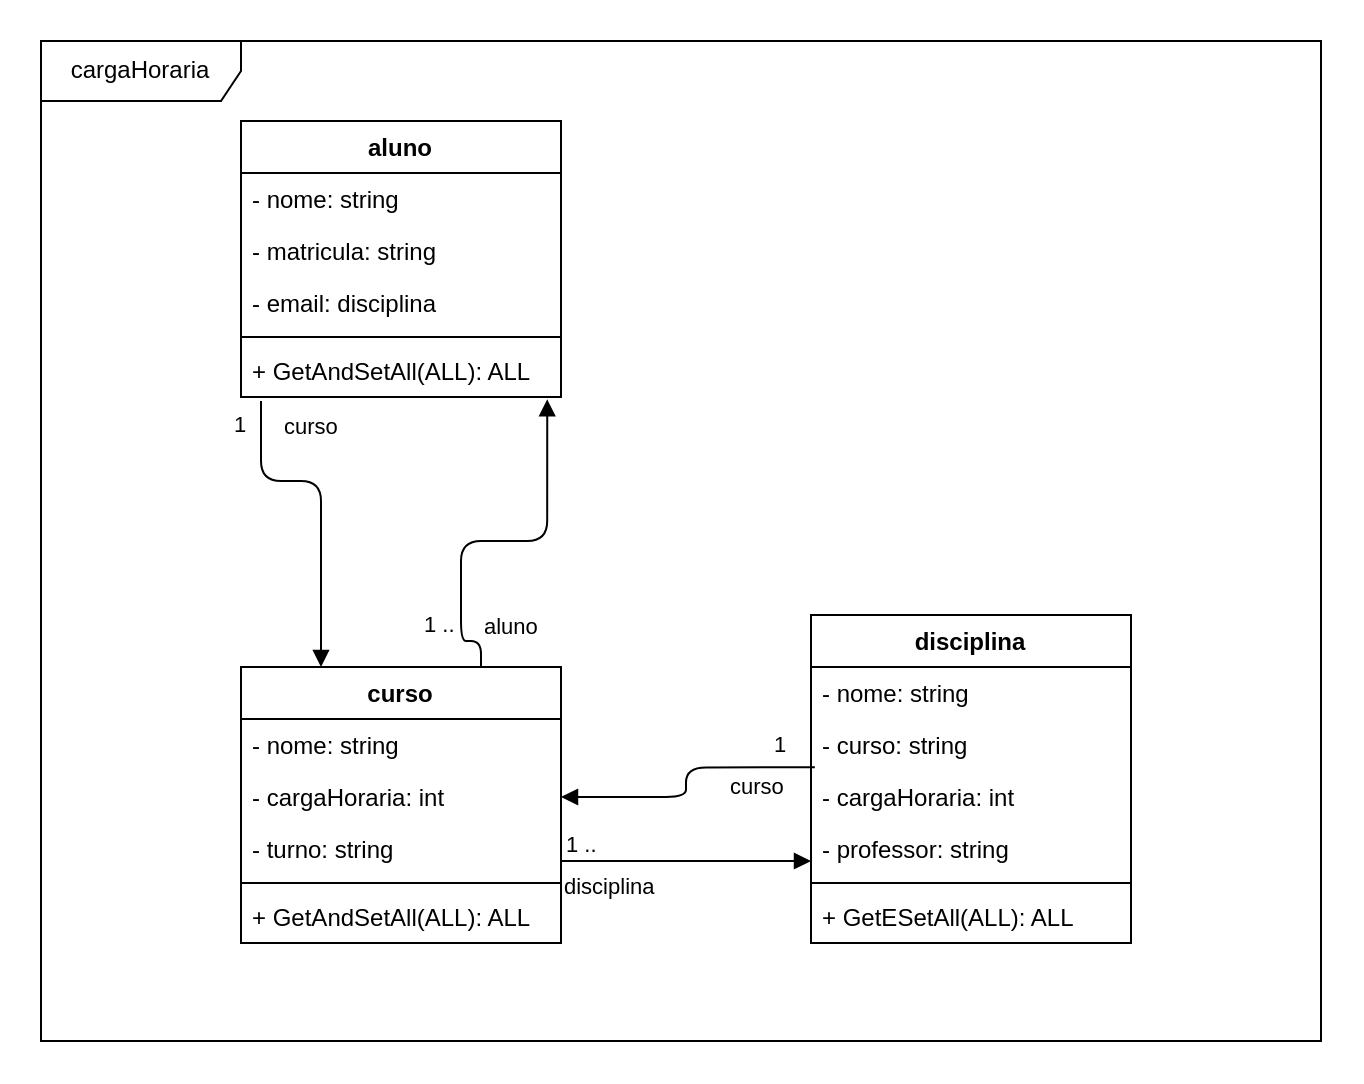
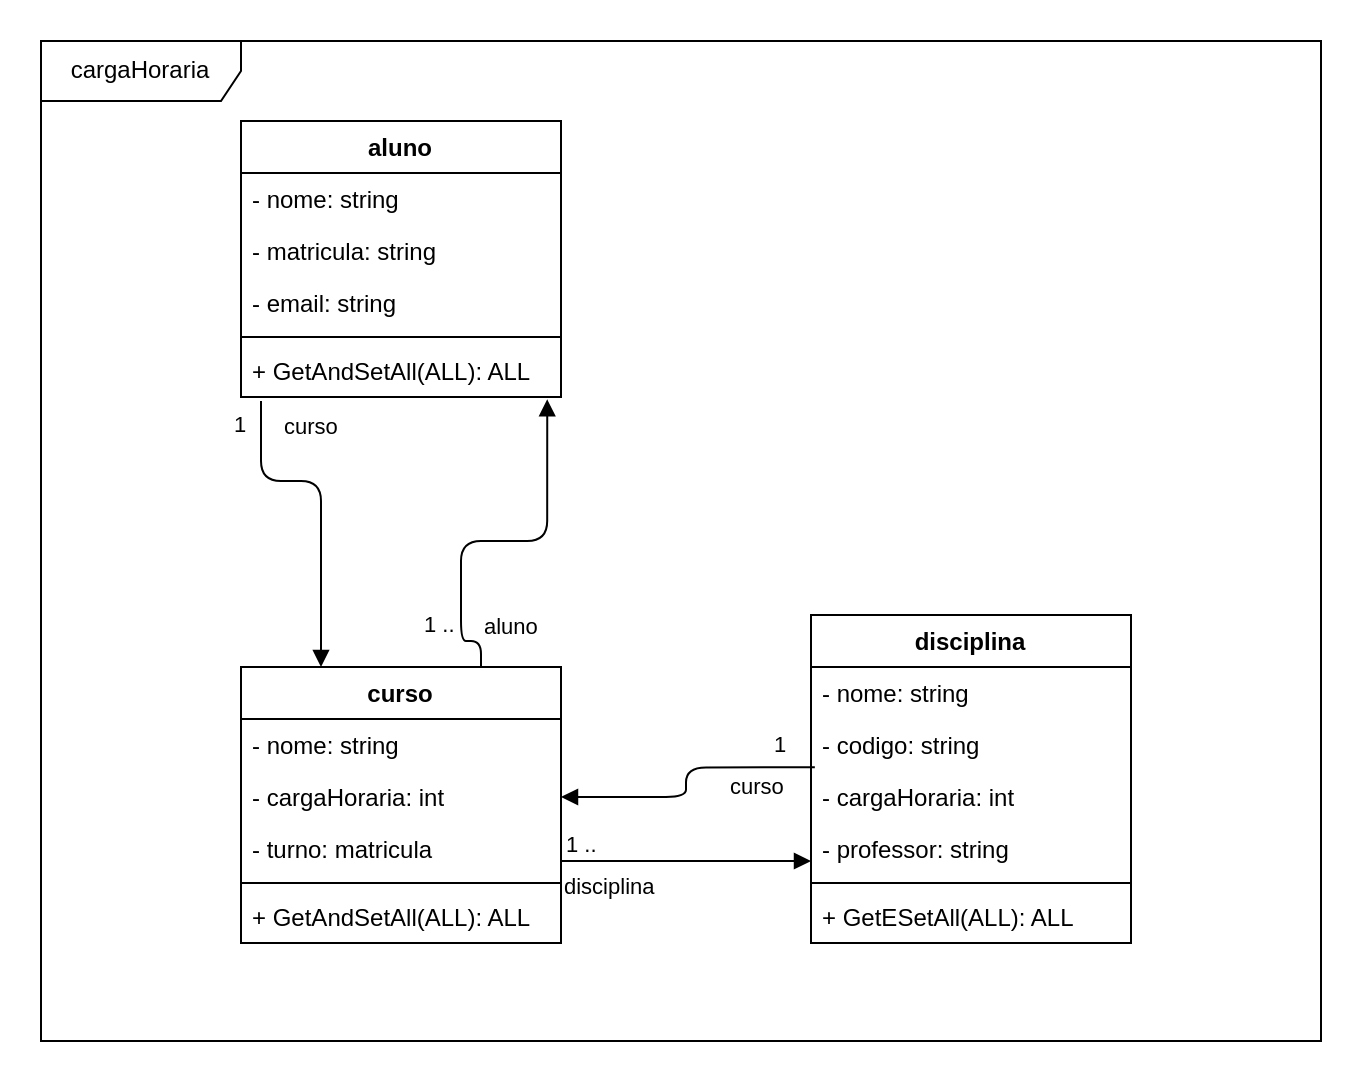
  <mxCell id="0" />
  <mxCell id="1" parent="0" />
  <mxCell id="2" value="cargaHoraria" style="shape=umlFrame;whiteSpace=wrap;html=1;width=100;height=30;" parent="1" vertex="1"><mxGeometry x="20" y="20" width="640" height="500" as="geometry" /></mxCell>
  <mxCell id="3" value="aluno" style="swimlane;fontStyle=1;align=center;verticalAlign=top;childLayout=stackLayout;horizontal=1;startSize=26;horizontalStack=0;resizeParent=1;resizeParentMax=0;resizeLast=0;collapsible=1;marginBottom=0;" parent="1" vertex="1"><mxGeometry x="120" y="60" width="160" height="138" as="geometry" /></mxCell>
  <mxCell id="4" value="- nome: string" style="text;strokeColor=none;fillColor=none;align=left;verticalAlign=top;spacingLeft=4;spacingRight=4;overflow=hidden;rotatable=0;points=[[0,0.5],[1,0.5]];portConstraint=eastwest;" parent="3" vertex="1"><mxGeometry y="26" width="160" height="26" as="geometry" /></mxCell>
  <mxCell id="5" value="- matricula: string" style="text;strokeColor=none;fillColor=none;align=left;verticalAlign=top;spacingLeft=4;spacingRight=4;overflow=hidden;rotatable=0;points=[[0,0.5],[1,0.5]];portConstraint=eastwest;" parent="3" vertex="1"><mxGeometry y="52" width="160" height="26" as="geometry" /></mxCell>
- <mxCell id="6" value="- email: disciplina" style="text;strokeColor=none;fillColor=none;align=left;verticalAlign=top;spacingLeft=4;spacingRight=4;overflow=hidden;rotatable=0;points=[[0,0.5],[1,0.5]];portConstraint=eastwest;" parent="3" vertex="1"><mxGeometry y="78" width="160" height="26" as="geometry" /></mxCell>
+ <mxCell id="6" value="- email: string" style="text;strokeColor=none;fillColor=none;align=left;verticalAlign=top;spacingLeft=4;spacingRight=4;overflow=hidden;rotatable=0;points=[[0,0.5],[1,0.5]];portConstraint=eastwest;" parent="3" vertex="1"><mxGeometry y="78" width="160" height="26" as="geometry" /></mxCell>
  <mxCell id="7" value="" style="line;strokeWidth=1;fillColor=none;align=left;verticalAlign=middle;spacingTop=-1;spacingLeft=3;spacingRight=3;rotatable=0;labelPosition=right;points=[];portConstraint=eastwest;strokeColor=inherit;" parent="3" vertex="1"><mxGeometry y="104" width="160" height="8" as="geometry" /></mxCell>
  <mxCell id="8" value="+ GetAndSetAll(ALL): ALL" style="text;strokeColor=none;fillColor=none;align=left;verticalAlign=top;spacingLeft=4;spacingRight=4;overflow=hidden;rotatable=0;points=[[0,0.5],[1,0.5]];portConstraint=eastwest;" parent="3" vertex="1"><mxGeometry y="112" width="160" height="26" as="geometry" /></mxCell>
  <mxCell id="9" value="disciplina" style="swimlane;fontStyle=1;align=center;verticalAlign=top;childLayout=stackLayout;horizontal=1;startSize=26;horizontalStack=0;resizeParent=1;resizeParentMax=0;resizeLast=0;collapsible=1;marginBottom=0;" parent="1" vertex="1"><mxGeometry x="405" y="307" width="160" height="164" as="geometry" /></mxCell>
  <mxCell id="10" value="- nome: string" style="text;strokeColor=none;fillColor=none;align=left;verticalAlign=top;spacingLeft=4;spacingRight=4;overflow=hidden;rotatable=0;points=[[0,0.5],[1,0.5]];portConstraint=eastwest;" parent="9" vertex="1"><mxGeometry y="26" width="160" height="26" as="geometry" /></mxCell>
- <mxCell id="11" value="- curso: string" style="text;strokeColor=none;fillColor=none;align=left;verticalAlign=top;spacingLeft=4;spacingRight=4;overflow=hidden;rotatable=0;points=[[0,0.5],[1,0.5]];portConstraint=eastwest;" parent="9" vertex="1"><mxGeometry y="52" width="160" height="26" as="geometry" /></mxCell>
+ <mxCell id="11" value="- codigo: string" style="text;strokeColor=none;fillColor=none;align=left;verticalAlign=top;spacingLeft=4;spacingRight=4;overflow=hidden;rotatable=0;points=[[0,0.5],[1,0.5]];portConstraint=eastwest;" parent="9" vertex="1"><mxGeometry y="52" width="160" height="26" as="geometry" /></mxCell>
  <mxCell id="12" value="- cargaHoraria: int" style="text;strokeColor=none;fillColor=none;align=left;verticalAlign=top;spacingLeft=4;spacingRight=4;overflow=hidden;rotatable=0;points=[[0,0.5],[1,0.5]];portConstraint=eastwest;" parent="9" vertex="1"><mxGeometry y="78" width="160" height="26" as="geometry" /></mxCell>
  <mxCell id="13" value="- professor: string" style="text;strokeColor=none;fillColor=none;align=left;verticalAlign=top;spacingLeft=4;spacingRight=4;overflow=hidden;rotatable=0;points=[[0,0.5],[1,0.5]];portConstraint=eastwest;" parent="9" vertex="1"><mxGeometry y="104" width="160" height="26" as="geometry" /></mxCell>
  <mxCell id="14" value="" style="line;strokeWidth=1;fillColor=none;align=left;verticalAlign=middle;spacingTop=-1;spacingLeft=3;spacingRight=3;rotatable=0;labelPosition=right;points=[];portConstraint=eastwest;strokeColor=inherit;" parent="9" vertex="1"><mxGeometry y="130" width="160" height="8" as="geometry" /></mxCell>
  <mxCell id="15" value="+ GetESetAll(ALL): ALL" style="text;strokeColor=none;fillColor=none;align=left;verticalAlign=top;spacingLeft=4;spacingRight=4;overflow=hidden;rotatable=0;points=[[0,0.5],[1,0.5]];portConstraint=eastwest;" parent="9" vertex="1"><mxGeometry y="138" width="160" height="26" as="geometry" /></mxCell>
  <mxCell id="16" value="curso" style="swimlane;fontStyle=1;align=center;verticalAlign=top;childLayout=stackLayout;horizontal=1;startSize=26;horizontalStack=0;resizeParent=1;resizeParentMax=0;resizeLast=0;collapsible=1;marginBottom=0;" parent="1" vertex="1"><mxGeometry x="120" y="333" width="160" height="138" as="geometry" /></mxCell>
  <mxCell id="17" value="- nome: string" style="text;strokeColor=none;fillColor=none;align=left;verticalAlign=top;spacingLeft=4;spacingRight=4;overflow=hidden;rotatable=0;points=[[0,0.5],[1,0.5]];portConstraint=eastwest;" parent="16" vertex="1"><mxGeometry y="26" width="160" height="26" as="geometry" /></mxCell>
  <mxCell id="18" value="- cargaHoraria: int" style="text;strokeColor=none;fillColor=none;align=left;verticalAlign=top;spacingLeft=4;spacingRight=4;overflow=hidden;rotatable=0;points=[[0,0.5],[1,0.5]];portConstraint=eastwest;" parent="16" vertex="1"><mxGeometry y="52" width="160" height="26" as="geometry" /></mxCell>
- <mxCell id="19" value="- turno: string" style="text;strokeColor=none;fillColor=none;align=left;verticalAlign=top;spacingLeft=4;spacingRight=4;overflow=hidden;rotatable=0;points=[[0,0.5],[1,0.5]];portConstraint=eastwest;" parent="16" vertex="1"><mxGeometry y="78" width="160" height="26" as="geometry" /></mxCell>
+ <mxCell id="19" value="- turno: matricula" style="text;strokeColor=none;fillColor=none;align=left;verticalAlign=top;spacingLeft=4;spacingRight=4;overflow=hidden;rotatable=0;points=[[0,0.5],[1,0.5]];portConstraint=eastwest;" parent="16" vertex="1"><mxGeometry y="78" width="160" height="26" as="geometry" /></mxCell>
  <mxCell id="20" value="" style="line;strokeWidth=1;fillColor=none;align=left;verticalAlign=middle;spacingTop=-1;spacingLeft=3;spacingRight=3;rotatable=0;labelPosition=right;points=[];portConstraint=eastwest;strokeColor=inherit;" parent="16" vertex="1"><mxGeometry y="104" width="160" height="8" as="geometry" /></mxCell>
  <mxCell id="21" value="+ GetAndSetAll(ALL): ALL" style="text;strokeColor=none;fillColor=none;align=left;verticalAlign=top;spacingLeft=4;spacingRight=4;overflow=hidden;rotatable=0;points=[[0,0.5],[1,0.5]];portConstraint=eastwest;" parent="16" vertex="1"><mxGeometry y="112" width="160" height="26" as="geometry" /></mxCell>
  <mxCell id="22" value="disciplina" style="endArrow=block;endFill=1;html=1;edgeStyle=orthogonalEdgeStyle;align=left;verticalAlign=top;exitX=1;exitY=0.731;exitDx=0;exitDy=0;exitPerimeter=0;" parent="1" source="19" edge="1"><mxGeometry x="-1" relative="1" as="geometry"><mxPoint x="300" y="430" as="sourcePoint" /><mxPoint x="405" y="430" as="targetPoint" /></mxGeometry></mxCell>
  <mxCell id="23" value="1 .." style="edgeLabel;resizable=0;html=1;align=left;verticalAlign=bottom;" parent="22" connectable="0" vertex="1"><mxGeometry x="-1" relative="1" as="geometry"><mxPoint x="1" as="offset" /></mxGeometry></mxCell>
  <mxCell id="24" value="curso" style="endArrow=block;endFill=1;html=1;edgeStyle=orthogonalEdgeStyle;align=left;verticalAlign=top;entryX=1;entryY=0.5;entryDx=0;entryDy=0;exitX=0.012;exitY=-0.071;exitDx=0;exitDy=0;exitPerimeter=0;" parent="1" source="12" target="18" edge="1"><mxGeometry x="-0.373" y="-3" relative="1" as="geometry"><mxPoint x="375" y="385" as="sourcePoint" /><mxPoint x="655" y="410" as="targetPoint" /><mxPoint as="offset" /></mxGeometry></mxCell>
  <mxCell id="25" value="1" style="edgeLabel;resizable=0;html=1;align=left;verticalAlign=bottom;" parent="24" connectable="0" vertex="1"><mxGeometry x="-1" relative="1" as="geometry"><mxPoint x="-22" y="-3" as="offset" /></mxGeometry></mxCell>
  <mxCell id="26" value="aluno" style="endArrow=block;endFill=1;html=1;edgeStyle=orthogonalEdgeStyle;align=left;verticalAlign=top;entryX=0.957;entryY=1.045;entryDx=0;entryDy=0;entryPerimeter=0;exitX=0.75;exitY=0;exitDx=0;exitDy=0;" parent="1" source="16" target="8" edge="1"><mxGeometry x="-0.54" y="-10" relative="1" as="geometry"><mxPoint x="220" y="300" as="sourcePoint" /><mxPoint x="390" y="307" as="targetPoint" /><Array as="points"><mxPoint x="230" y="320" /><mxPoint x="230" y="270" /><mxPoint x="273" y="270" /></Array><mxPoint as="offset" /></mxGeometry></mxCell>
  <mxCell id="27" value="1 .." style="edgeLabel;resizable=0;html=1;align=left;verticalAlign=bottom;" parent="26" connectable="0" vertex="1"><mxGeometry x="-1" relative="1" as="geometry"><mxPoint x="-30" y="-13" as="offset" /></mxGeometry></mxCell>
  <mxCell id="28" value="curso" style="endArrow=block;endFill=1;html=1;edgeStyle=orthogonalEdgeStyle;align=left;verticalAlign=top;entryX=0.25;entryY=0;entryDx=0;entryDy=0;" parent="1" target="16" edge="1"><mxGeometry x="-1" y="10" relative="1" as="geometry"><mxPoint x="130" y="200" as="sourcePoint" /><mxPoint x="320" y="168.5" as="targetPoint" /><Array as="points"><mxPoint x="130" y="240" /><mxPoint x="160" y="240" /><mxPoint x="160" y="320" /></Array><mxPoint as="offset" /></mxGeometry></mxCell>
  <mxCell id="29" value="1" style="edgeLabel;resizable=0;html=1;align=left;verticalAlign=bottom;" parent="28" connectable="0" vertex="1"><mxGeometry x="-1" relative="1" as="geometry"><mxPoint x="-15" y="20" as="offset" /></mxGeometry></mxCell>
